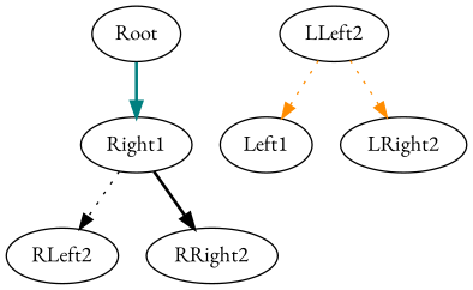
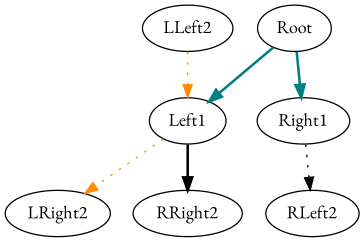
  digraph {
    fontname="EB Garamond"
    node [fontname="EB Garamond"]
    edge [color=teal fontname="EB Garamond" style=bold]
    Root
    Left1
    Right1
    LRight2
    RLeft2
    RRight2
    LLeft2
+   Root -> Left1
    Root -> Right1
-   LLeft2 -> LRight2 [color=darkorange style=dotted]
+   Left1 -> LRight2 [color=darkorange style=dotted]
    Right1 -> RLeft2 [color=black style=dotted]
-   Right1 -> RRight2 [color=black]
+   Left1 -> RRight2 [color=black]
    LLeft2 -> Left1 [color=darkorange style=dotted]
  }
